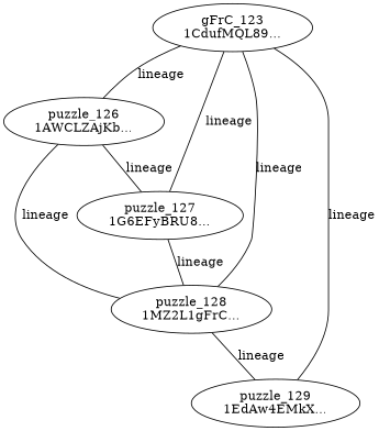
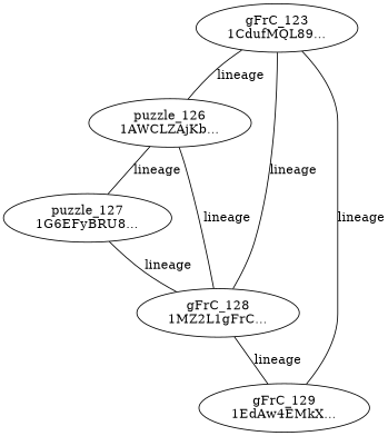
  graph {
    n1 [label="puzzle_126\n1AWCLZAjKb…"]
    n2 [label="puzzle_127\n1G6EFyBRU8…"]
-   n3 [label="puzzle_128\n1MZ2L1gFrC…"]
-   n4 [label="puzzle_129\n1EdAw4EMkX…"]
+   n3 [label="gFrC_128\n1MZ2L1gFrC…"]
+   n4 [label="gFrC_129\n1EdAw4EMkX…"]
    n5 [label="gFrC_123\n1CdufMQL89…"]
    n1 -- n2 [label=lineage]
    n1 -- n3 [label=lineage]
    n2 -- n3 [label=lineage]
    n3 -- n4 [label=lineage]
    n5 -- n1 [label=lineage]
-   n5 -- n2 [label=lineage]
    n5 -- n3 [label=lineage]
    n5 -- n4 [label=lineage]
  }
